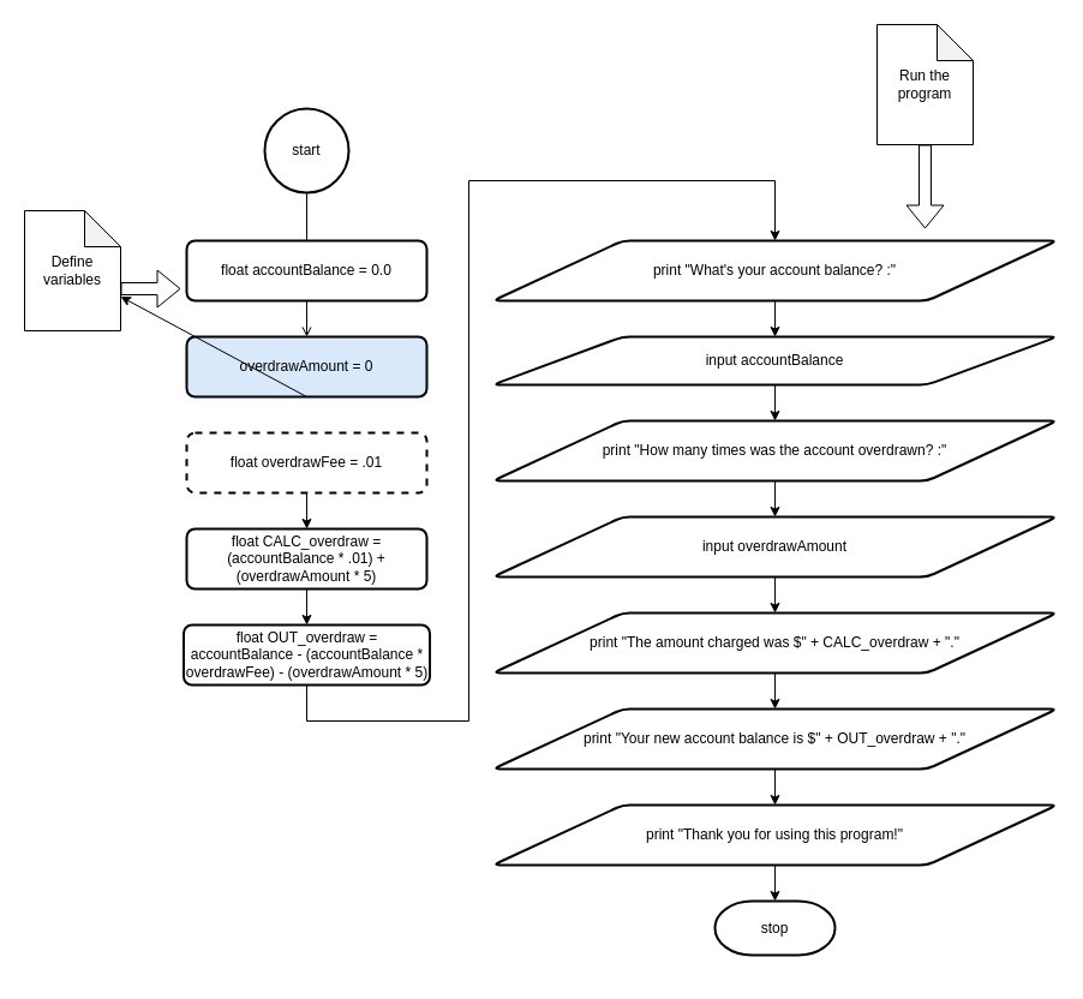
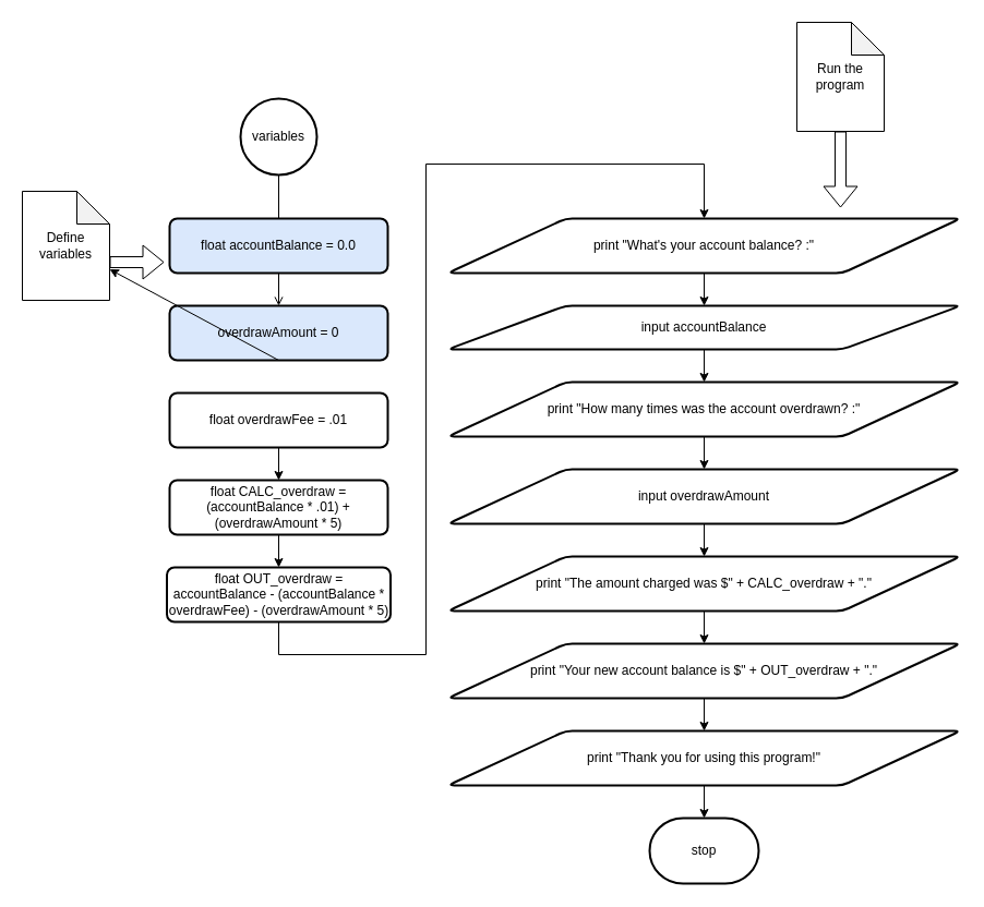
  <mxCell id="0" />
  <mxCell id="1" parent="0" />
- <mxCell id="2" value="start" style="strokeWidth=2;html=1;shape=mxgraph.flowchart.start_2;whiteSpace=wrap;" vertex="1" parent="1"><mxGeometry x="220" y="90" width="70" height="70" as="geometry" /></mxCell>
- <mxCell id="3" value="float accountBalance = 0.0" style="rounded=1;whiteSpace=wrap;html=1;absoluteArcSize=1;arcSize=14;strokeWidth=2;" vertex="1" parent="1"><mxGeometry x="155" y="200" width="200" height="50" as="geometry" /></mxCell>
+ <mxCell id="2" value="variables" style="strokeWidth=2;html=1;shape=mxgraph.flowchart.start_2;whiteSpace=wrap;" vertex="1" parent="1"><mxGeometry x="220" y="90" width="70" height="70" as="geometry" /></mxCell>
+ <mxCell id="3" value="float accountBalance = 0.0" style="rounded=1;whiteSpace=wrap;html=1;absoluteArcSize=1;arcSize=14;strokeWidth=2;fillColor=#dae8fc;" vertex="1" parent="1"><mxGeometry x="155" y="200" width="200" height="50" as="geometry" /></mxCell>
  <mxCell id="4" value="overdrawAmount = 0" style="rounded=1;whiteSpace=wrap;html=1;absoluteArcSize=1;arcSize=14;strokeWidth=2;fillColor=#dae8fc;" vertex="1" parent="1"><mxGeometry x="155" y="280" width="200" height="50" as="geometry" /></mxCell>
- <mxCell id="5" value="float overdrawFee = .01" style="rounded=1;whiteSpace=wrap;html=1;absoluteArcSize=1;arcSize=14;strokeWidth=2;dashed=1;" vertex="1" parent="1"><mxGeometry x="155" y="360" width="200" height="50" as="geometry" /></mxCell>
+ <mxCell id="5" value="float overdrawFee = .01" style="rounded=1;whiteSpace=wrap;html=1;absoluteArcSize=1;arcSize=14;strokeWidth=2;" vertex="1" parent="1"><mxGeometry x="155" y="360" width="200" height="50" as="geometry" /></mxCell>
  <mxCell id="6" style="edgeStyle=orthogonalEdgeStyle;rounded=0;orthogonalLoop=1;jettySize=auto;html=1;entryX=0.5;entryY=0;entryDx=0;entryDy=0;" edge="1" parent="1" source="7" target="8"><mxGeometry relative="1" as="geometry" /></mxCell>
  <mxCell id="7" value="float CALC_overdraw = (accountBalance * .01) + (overdrawAmount * 5)" style="rounded=1;whiteSpace=wrap;html=1;absoluteArcSize=1;arcSize=14;strokeWidth=2;" vertex="1" parent="1"><mxGeometry x="155" y="440" width="200" height="50" as="geometry" /></mxCell>
  <mxCell id="8" value="float OUT_overdraw = accountBalance - (accountBalance * overdrawFee) - (overdrawAmount * 5)" style="rounded=1;whiteSpace=wrap;html=1;absoluteArcSize=1;arcSize=14;strokeWidth=2;" vertex="1" parent="1"><mxGeometry x="152.5" y="520" width="205" height="50" as="geometry" /></mxCell>
  <mxCell id="9" value="" style="endArrow=none;html=1;rounded=0;exitX=0.5;exitY=1;exitDx=0;exitDy=0;exitPerimeter=0;entryX=0.5;entryY=0;entryDx=0;entryDy=0;" edge="1" parent="1" source="2" target="3"><mxGeometry width="50" height="50" relative="1" as="geometry"><mxPoint x="260" y="430" as="sourcePoint" /><mxPoint x="310" y="380" as="targetPoint" /></mxGeometry></mxCell>
  <mxCell id="10" value="" style="endArrow=open;html=1;rounded=0;exitX=0.5;exitY=1;exitDx=0;exitDy=0;entryX=0.5;entryY=0;entryDx=0;entryDy=0;" edge="1" parent="1" source="3" target="4"><mxGeometry width="50" height="50" relative="1" as="geometry"><mxPoint x="260" y="430" as="sourcePoint" /><mxPoint x="310" y="380" as="targetPoint" /></mxGeometry></mxCell>
  <mxCell id="11" value="" style="endArrow=classic;html=1;rounded=0;exitX=0.5;exitY=1;exitDx=0;exitDy=0;" edge="1" parent="1" source="4" target="31"><mxGeometry width="50" height="50" relative="1" as="geometry"><mxPoint x="260" y="430" as="sourcePoint" /><mxPoint x="310" y="380" as="targetPoint" /></mxGeometry></mxCell>
  <mxCell id="12" value="" style="endArrow=classic;html=1;rounded=0;exitX=0.5;exitY=1;exitDx=0;exitDy=0;entryX=0.5;entryY=0;entryDx=0;entryDy=0;" edge="1" parent="1" source="5" target="7"><mxGeometry width="50" height="50" relative="1" as="geometry"><mxPoint x="260" y="430" as="sourcePoint" /><mxPoint x="310" y="380" as="targetPoint" /></mxGeometry></mxCell>
  <mxCell id="13" style="edgeStyle=orthogonalEdgeStyle;rounded=0;orthogonalLoop=1;jettySize=auto;html=1;entryX=0.5;entryY=0;entryDx=0;entryDy=0;" edge="1" parent="1" source="14" target="15"><mxGeometry relative="1" as="geometry" /></mxCell>
  <mxCell id="14" value="print &quot;What's your account balance? :&quot;" style="shape=parallelogram;html=1;strokeWidth=2;perimeter=parallelogramPerimeter;whiteSpace=wrap;rounded=1;arcSize=12;size=0.23;" vertex="1" parent="1"><mxGeometry x="410" y="200" width="470" height="50" as="geometry" /></mxCell>
  <mxCell id="15" value="input accountBalance" style="shape=parallelogram;html=1;strokeWidth=2;perimeter=parallelogramPerimeter;whiteSpace=wrap;rounded=1;arcSize=12;size=0.23;" vertex="1" parent="1"><mxGeometry x="410" y="280" width="470" height="40" as="geometry" /></mxCell>
  <mxCell id="16" style="edgeStyle=orthogonalEdgeStyle;rounded=0;orthogonalLoop=1;jettySize=auto;html=1;" edge="1" parent="1" source="17" target="19"><mxGeometry relative="1" as="geometry" /></mxCell>
  <mxCell id="17" value="print &quot;How many times was the account overdrawn? :&quot;" style="shape=parallelogram;html=1;strokeWidth=2;perimeter=parallelogramPerimeter;whiteSpace=wrap;rounded=1;arcSize=12;size=0.23;" vertex="1" parent="1"><mxGeometry x="410" y="350" width="470" height="50" as="geometry" /></mxCell>
  <mxCell id="18" style="edgeStyle=orthogonalEdgeStyle;rounded=0;orthogonalLoop=1;jettySize=auto;html=1;" edge="1" parent="1" source="19" target="21"><mxGeometry relative="1" as="geometry" /></mxCell>
  <mxCell id="19" value="input overdrawAmount" style="shape=parallelogram;html=1;strokeWidth=2;perimeter=parallelogramPerimeter;whiteSpace=wrap;rounded=1;arcSize=12;size=0.23;" vertex="1" parent="1"><mxGeometry x="410" y="430" width="470" height="50" as="geometry" /></mxCell>
  <mxCell id="20" style="edgeStyle=orthogonalEdgeStyle;rounded=0;orthogonalLoop=1;jettySize=auto;html=1;" edge="1" parent="1" source="21" target="23"><mxGeometry relative="1" as="geometry" /></mxCell>
  <mxCell id="21" value="print &quot;The amount charged was $&quot; + CALC_overdraw + &quot;.&quot;" style="shape=parallelogram;html=1;strokeWidth=2;perimeter=parallelogramPerimeter;whiteSpace=wrap;rounded=1;arcSize=12;size=0.23;" vertex="1" parent="1"><mxGeometry x="410" y="510" width="470" height="50" as="geometry" /></mxCell>
  <mxCell id="22" style="edgeStyle=orthogonalEdgeStyle;rounded=0;orthogonalLoop=1;jettySize=auto;html=1;" edge="1" parent="1" source="23" target="24"><mxGeometry relative="1" as="geometry" /></mxCell>
  <mxCell id="23" value="print &quot;Your new account balance is $&quot; + OUT_overdraw + &quot;.&quot;" style="shape=parallelogram;html=1;strokeWidth=2;perimeter=parallelogramPerimeter;whiteSpace=wrap;rounded=1;arcSize=12;size=0.23;" vertex="1" parent="1"><mxGeometry x="410" y="590" width="470" height="50" as="geometry" /></mxCell>
  <mxCell id="24" value="print &quot;Thank you for using this program!&quot;" style="shape=parallelogram;html=1;strokeWidth=2;perimeter=parallelogramPerimeter;whiteSpace=wrap;rounded=1;arcSize=12;size=0.23;" vertex="1" parent="1"><mxGeometry x="410" y="670" width="470" height="50" as="geometry" /></mxCell>
  <mxCell id="25" value="" style="endArrow=none;html=1;rounded=0;exitX=0.5;exitY=1;exitDx=0;exitDy=0;" edge="1" parent="1" source="8"><mxGeometry width="50" height="50" relative="1" as="geometry"><mxPoint x="250" y="600" as="sourcePoint" /><mxPoint x="390" y="600" as="targetPoint" /><Array as="points"><mxPoint x="255" y="600" /></Array></mxGeometry></mxCell>
  <mxCell id="26" value="" style="endArrow=none;html=1;rounded=0;" edge="1" parent="1"><mxGeometry width="50" height="50" relative="1" as="geometry"><mxPoint x="390" y="600" as="sourcePoint" /><mxPoint x="390" y="150" as="targetPoint" /></mxGeometry></mxCell>
  <mxCell id="27" value="" style="endArrow=classic;html=1;rounded=0;entryX=0.5;entryY=0;entryDx=0;entryDy=0;" edge="1" parent="1" target="14"><mxGeometry width="50" height="50" relative="1" as="geometry"><mxPoint x="390" y="150" as="sourcePoint" /><mxPoint x="530" y="380" as="targetPoint" /><Array as="points"><mxPoint x="645" y="150" /></Array></mxGeometry></mxCell>
  <mxCell id="28" value="" style="endArrow=classic;html=1;rounded=0;exitX=0.5;exitY=1;exitDx=0;exitDy=0;entryX=0.5;entryY=0;entryDx=0;entryDy=0;" edge="1" parent="1" source="15" target="17"><mxGeometry width="50" height="50" relative="1" as="geometry"><mxPoint x="480" y="560" as="sourcePoint" /><mxPoint x="530" y="510" as="targetPoint" /></mxGeometry></mxCell>
- <mxCell id="29" value="stop" style="strokeWidth=2;html=1;shape=mxgraph.flowchart.terminator;whiteSpace=wrap;" vertex="1" parent="1"><mxGeometry x="595" y="750" width="100" height="45" as="geometry" /></mxCell>
+ <mxCell id="29" value="stop" style="strokeWidth=2;html=1;shape=mxgraph.flowchart.terminator;whiteSpace=wrap;" vertex="1" parent="1"><mxGeometry x="595" y="750" width="100" height="60" as="geometry" /></mxCell>
  <mxCell id="30" value="" style="endArrow=classic;html=1;rounded=0;exitX=0.5;exitY=1;exitDx=0;exitDy=0;entryX=0.5;entryY=0;entryDx=0;entryDy=0;entryPerimeter=0;" edge="1" parent="1" source="24" target="29"><mxGeometry width="50" height="50" relative="1" as="geometry"><mxPoint x="480" y="630" as="sourcePoint" /><mxPoint x="530" y="580" as="targetPoint" /></mxGeometry></mxCell>
  <mxCell id="31" value="Define variables" style="shape=note;whiteSpace=wrap;html=1;backgroundOutline=1;darkOpacity=0.05;" vertex="1" parent="1"><mxGeometry x="20" y="175" width="80" height="100" as="geometry" /></mxCell>
  <mxCell id="32" value="" style="shape=flexArrow;endArrow=classic;html=1;rounded=0;exitX=0;exitY=0;exitDx=80;exitDy=65;exitPerimeter=0;" edge="1" parent="1" source="31"><mxGeometry width="50" height="50" relative="1" as="geometry"><mxPoint x="480" y="490" as="sourcePoint" /><mxPoint x="150" y="240" as="targetPoint" /></mxGeometry></mxCell>
  <mxCell id="33" value="Run the program" style="shape=note;whiteSpace=wrap;html=1;backgroundOutline=1;darkOpacity=0.05;" vertex="1" parent="1"><mxGeometry x="730" y="20" width="80" height="100" as="geometry" /></mxCell>
  <mxCell id="34" value="" style="shape=flexArrow;endArrow=classic;html=1;rounded=0;exitX=0.5;exitY=1;exitDx=0;exitDy=0;exitPerimeter=0;" edge="1" parent="1" source="33"><mxGeometry width="50" height="50" relative="1" as="geometry"><mxPoint x="510" y="320" as="sourcePoint" /><mxPoint x="770" y="190" as="targetPoint" /></mxGeometry></mxCell>
